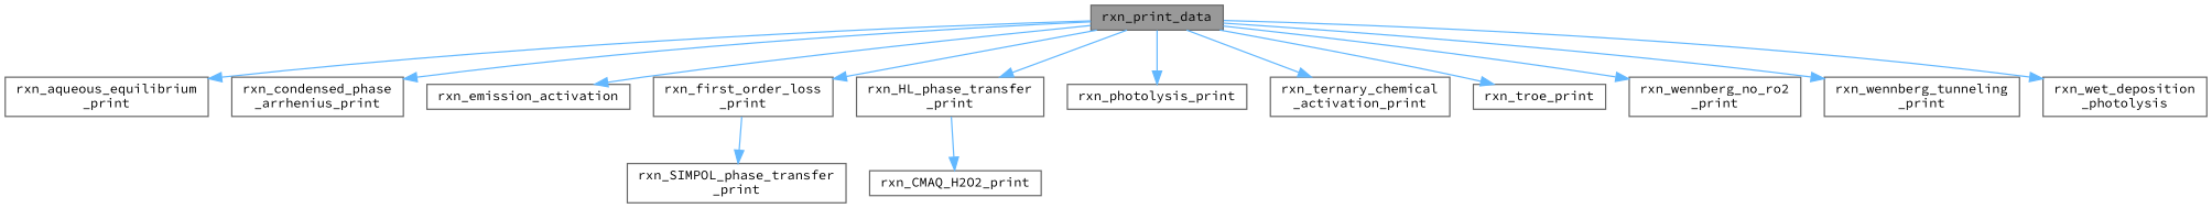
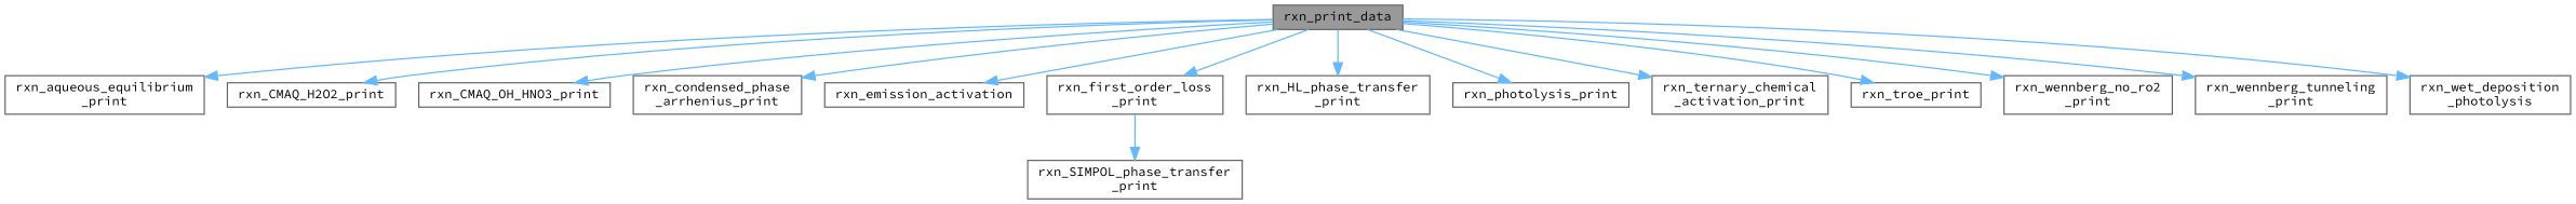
  digraph {
    fontname="Source Code Pro"
    rankdir=TB
    node [color=grey40 fillcolor=white fontname="Source Code Pro" fontsize=10 shape=box style=filled]
    edge [color=steelblue1 fontname="Source Code Pro" fontsize=10 labelfontname=Helvetica labelfontsize=10 style=solid]
    n1 [color=gray40 fillcolor=grey60 fontcolor=black height=0.2 label=rxn_print_data width=0.4]
    n2 [height=0.2 label="rxn_aqueous_equilibrium\l_print" width=0.4]
    n3 [height=0.2 label=rxn_CMAQ_H2O2_print width=0.4]
+   n4 [height=0.2 label=rxn_CMAQ_OH_HNO3_print width=0.4]
    n5 [height=0.2 label="rxn_condensed_phase\l_arrhenius_print" width=0.4]
    n6 [height=0.2 label=rxn_emission_activation width=0.4]
    n7 [height=0.2 label="rxn_first_order_loss\l_print" width=0.4]
    n8 [height=0.2 label="rxn_HL_phase_transfer\l_print" width=0.4]
    n9 [height=0.2 label=rxn_photolysis_print width=0.4]
    n10 [height=0.2 label="rxn_ternary_chemical\l_activation_print" width=0.4]
    n11 [height=0.2 label=rxn_troe_print width=0.4]
    n12 [height=0.2 label="rxn_wennberg_no_ro2\l_print" width=0.4]
    n13 [height=0.2 label="rxn_wennberg_tunneling\l_print" width=0.4]
    n14 [height=0.2 label="rxn_wet_deposition\l_photolysis" width=0.4]
    n15 [height=0.2 label="rxn_SIMPOL_phase_transfer\l_print" width=0.4]
    n1 -> n2
-   n8 -> n3
+   n1 -> n3
+   n1 -> n4
    n1 -> n5
    n1 -> n6
    n1 -> n7
    n1 -> n8
    n1 -> n9
    n1 -> n10
    n1 -> n11
    n1 -> n12
    n1 -> n13
    n1 -> n14
    n7 -> n15
  }
